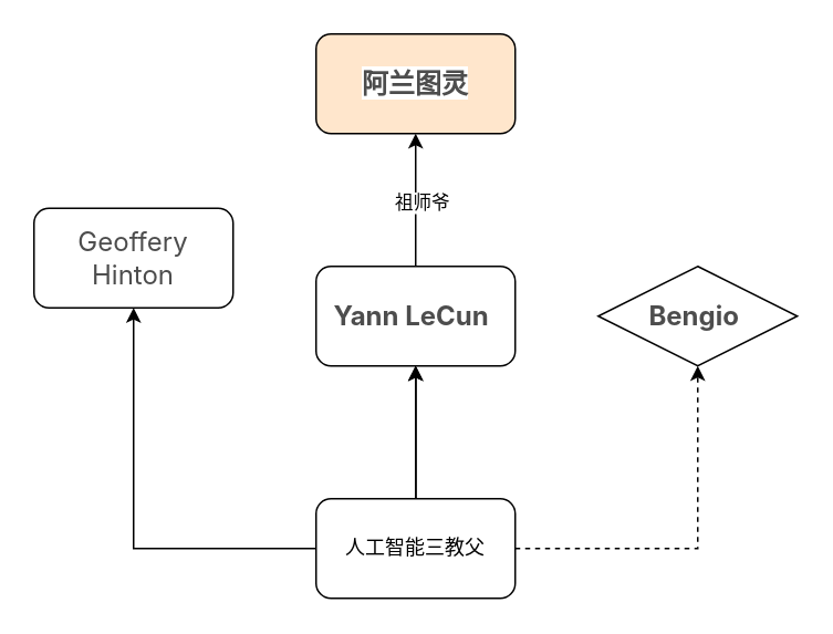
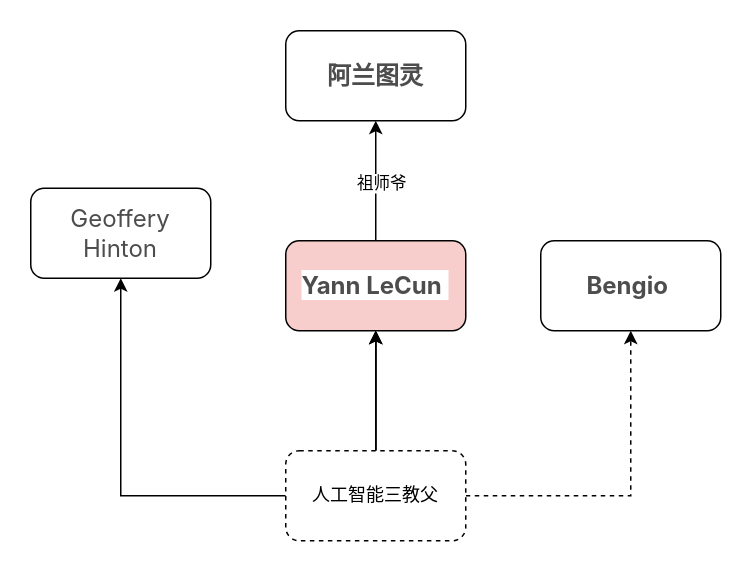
  <mxCell id="0" />
  <mxCell id="1" parent="0" />
  <mxCell id="2" value="" style="edgeStyle=orthogonalEdgeStyle;rounded=0;orthogonalLoop=1;jettySize=auto;html=1;" edge="1" parent="1" source="7" target="10"><mxGeometry relative="1" as="geometry" /></mxCell>
  <mxCell id="3" value="" style="edgeStyle=orthogonalEdgeStyle;rounded=0;orthogonalLoop=1;jettySize=auto;html=1;" edge="1" parent="1" source="7" target="10"><mxGeometry relative="1" as="geometry" /></mxCell>
  <mxCell id="4" value="" style="edgeStyle=orthogonalEdgeStyle;rounded=0;orthogonalLoop=1;jettySize=auto;html=1;" edge="1" parent="1" source="7" target="10"><mxGeometry relative="1" as="geometry" /></mxCell>
  <mxCell id="5" value="" style="edgeStyle=orthogonalEdgeStyle;rounded=0;orthogonalLoop=1;jettySize=auto;html=1;dashed=1;" edge="1" parent="1" source="7" target="11"><mxGeometry relative="1" as="geometry" /></mxCell>
  <mxCell id="6" value="" style="edgeStyle=orthogonalEdgeStyle;rounded=0;orthogonalLoop=1;jettySize=auto;html=1;" edge="1" parent="1" source="7" target="12"><mxGeometry relative="1" as="geometry" /></mxCell>
- <mxCell id="7" value="人工智能三教父" style="rounded=1;whiteSpace=wrap;html=1;" vertex="1" parent="1"><mxGeometry x="190" y="300" width="120" height="60" as="geometry" /></mxCell>
+ <mxCell id="7" value="人工智能三教父" style="rounded=1;whiteSpace=wrap;html=1;dashed=1;" vertex="1" parent="1"><mxGeometry x="190" y="300" width="120" height="60" as="geometry" /></mxCell>
  <mxCell id="8" value="" style="edgeStyle=orthogonalEdgeStyle;rounded=0;orthogonalLoop=1;jettySize=auto;html=1;" edge="1" parent="1" source="10" target="13"><mxGeometry relative="1" as="geometry" /></mxCell>
  <mxCell id="9" value="祖师爷" style="edgeLabel;html=1;align=center;verticalAlign=middle;resizable=0;points=[];" vertex="1" connectable="0" parent="8"><mxGeometry x="-0.025" y="-3" relative="1" as="geometry"><mxPoint as="offset" /></mxGeometry></mxCell>
- <mxCell id="10" value="&lt;span style=&quot;box-sizing: border-box; outline: 0px; font-weight: 700; font-synthesis-style: auto; overflow-wrap: break-word; color: rgb(77, 77, 77); font-family: -apple-system, &amp;quot;SF UI Text&amp;quot;, Arial, &amp;quot;PingFang SC&amp;quot;, &amp;quot;Hiragino Sans GB&amp;quot;, &amp;quot;Microsoft YaHei&amp;quot;, &amp;quot;WenQuanYi Micro Hei&amp;quot;, sans-serif, SimHei, SimSun; font-size: 16px; text-align: start; background-color: rgb(255, 255, 255);&quot;&gt;Yann LeCun&lt;/span&gt;&lt;span style=&quot;color: rgb(77, 77, 77); font-family: -apple-system, &amp;quot;SF UI Text&amp;quot;, Arial, &amp;quot;PingFang SC&amp;quot;, &amp;quot;Hiragino Sans GB&amp;quot;, &amp;quot;Microsoft YaHei&amp;quot;, &amp;quot;WenQuanYi Micro Hei&amp;quot;, sans-serif, SimHei, SimSun; font-size: 16px; text-align: start; background-color: rgb(255, 255, 255);&quot;&gt;&amp;nbsp;&lt;/span&gt;" style="whiteSpace=wrap;html=1;rounded=1;" vertex="1" parent="1"><mxGeometry x="190" y="160" width="120" height="60" as="geometry" /></mxCell>
- <mxCell id="11" value="&lt;span style=&quot;box-sizing: border-box; outline: 0px; font-weight: 700; --el-button-hover-bg-color: #6D5FFD; --el-button-hover-border-color: #6D5FFD; --el-button-active-bg-color: #6D5FFD; --el-button-active-border-color: #6D5FFD; font-synthesis-style: auto; overflow-wrap: break-word; color: rgb(77, 77, 77); font-family: -apple-system, &amp;quot;SF UI Text&amp;quot;, Arial, &amp;quot;PingFang SC&amp;quot;, &amp;quot;Hiragino Sans GB&amp;quot;, &amp;quot;Microsoft YaHei&amp;quot;, &amp;quot;WenQuanYi Micro Hei&amp;quot;, sans-serif, SimHei, SimSun; font-size: 16px; text-align: start; background-color: rgb(255, 255, 255);&quot;&gt;Bengio&amp;nbsp;&lt;/span&gt;" style="rhombus;whiteSpace=wrap;html=1;" vertex="1" parent="1"><mxGeometry x="360" y="160" width="120" height="60" as="geometry" /></mxCell>
+ <mxCell id="10" value="&lt;span style=&quot;box-sizing: border-box; outline: 0px; font-weight: 700; font-synthesis-style: auto; overflow-wrap: break-word; color: rgb(77, 77, 77); font-family: -apple-system, &amp;quot;SF UI Text&amp;quot;, Arial, &amp;quot;PingFang SC&amp;quot;, &amp;quot;Hiragino Sans GB&amp;quot;, &amp;quot;Microsoft YaHei&amp;quot;, &amp;quot;WenQuanYi Micro Hei&amp;quot;, sans-serif, SimHei, SimSun; font-size: 16px; text-align: start; background-color: rgb(255, 255, 255);&quot;&gt;Yann LeCun&lt;/span&gt;&lt;span style=&quot;color: rgb(77, 77, 77); font-family: -apple-system, &amp;quot;SF UI Text&amp;quot;, Arial, &amp;quot;PingFang SC&amp;quot;, &amp;quot;Hiragino Sans GB&amp;quot;, &amp;quot;Microsoft YaHei&amp;quot;, &amp;quot;WenQuanYi Micro Hei&amp;quot;, sans-serif, SimHei, SimSun; font-size: 16px; text-align: start; background-color: rgb(255, 255, 255);&quot;&gt;&amp;nbsp;&lt;/span&gt;" style="whiteSpace=wrap;html=1;rounded=1;fillColor=#f8cecc;" vertex="1" parent="1"><mxGeometry x="190" y="160" width="120" height="60" as="geometry" /></mxCell>
+ <mxCell id="11" value="&lt;span style=&quot;box-sizing: border-box; outline: 0px; font-weight: 700; --el-button-hover-bg-color: #6D5FFD; --el-button-hover-border-color: #6D5FFD; --el-button-active-bg-color: #6D5FFD; --el-button-active-border-color: #6D5FFD; font-synthesis-style: auto; overflow-wrap: break-word; color: rgb(77, 77, 77); font-family: -apple-system, &amp;quot;SF UI Text&amp;quot;, Arial, &amp;quot;PingFang SC&amp;quot;, &amp;quot;Hiragino Sans GB&amp;quot;, &amp;quot;Microsoft YaHei&amp;quot;, &amp;quot;WenQuanYi Micro Hei&amp;quot;, sans-serif, SimHei, SimSun; font-size: 16px; text-align: start; background-color: rgb(255, 255, 255);&quot;&gt;Bengio&amp;nbsp;&lt;/span&gt;" style="rounded=1;whiteSpace=wrap;html=1;" vertex="1" parent="1"><mxGeometry x="360" y="160" width="120" height="60" as="geometry" /></mxCell>
  <mxCell id="12" value="&lt;span style=&quot;color: rgb(77, 77, 77); font-family: -apple-system, &amp;quot;SF UI Text&amp;quot;, Arial, &amp;quot;PingFang SC&amp;quot;, &amp;quot;Hiragino Sans GB&amp;quot;, &amp;quot;Microsoft YaHei&amp;quot;, &amp;quot;WenQuanYi Micro Hei&amp;quot;, sans-serif, SimHei, SimSun; font-size: 16px; text-align: start; background-color: rgb(255, 255, 255);&quot;&gt;Geoffery Hinton&lt;/span&gt;" style="rounded=1;whiteSpace=wrap;html=1;" vertex="1" parent="1"><mxGeometry x="20" y="125" width="120" height="60" as="geometry" /></mxCell>
- <mxCell id="13" value="&lt;div style=&quot;text-align: start;&quot;&gt;&lt;font face=&quot;-apple-system, SF UI Text, Arial, PingFang SC, Hiragino Sans GB, Microsoft YaHei, WenQuanYi Micro Hei, sans-serif, SimHei, SimSun&quot; color=&quot;#4d4d4d&quot;&gt;&lt;span style=&quot;font-size: 16px; background-color: rgb(255, 255, 255);&quot;&gt;&lt;b&gt;阿兰图灵&lt;/b&gt;&lt;/span&gt;&lt;/font&gt;&lt;/div&gt;" style="whiteSpace=wrap;html=1;rounded=1;fillColor=#ffe6cc;" vertex="1" parent="1"><mxGeometry x="190" y="20" width="120" height="60" as="geometry" /></mxCell>
+ <mxCell id="13" value="&lt;div style=&quot;text-align: start;&quot;&gt;&lt;font face=&quot;-apple-system, SF UI Text, Arial, PingFang SC, Hiragino Sans GB, Microsoft YaHei, WenQuanYi Micro Hei, sans-serif, SimHei, SimSun&quot; color=&quot;#4d4d4d&quot;&gt;&lt;span style=&quot;font-size: 16px; background-color: rgb(255, 255, 255);&quot;&gt;&lt;b&gt;阿兰图灵&lt;/b&gt;&lt;/span&gt;&lt;/font&gt;&lt;/div&gt;" style="whiteSpace=wrap;html=1;rounded=1;" vertex="1" parent="1"><mxGeometry x="190" y="20" width="120" height="60" as="geometry" /></mxCell>
